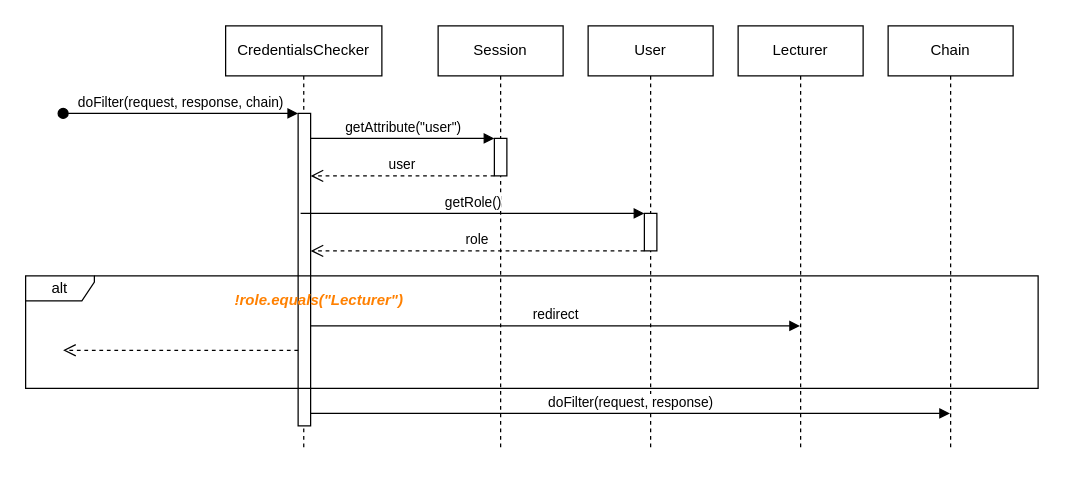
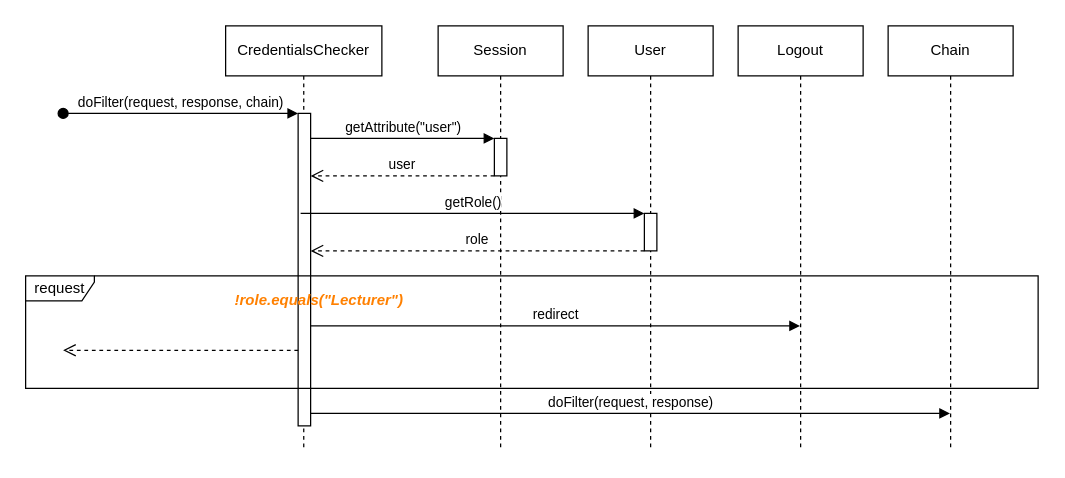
  <mxCell id="0" />
  <mxCell id="1" parent="0" />
  <mxCell id="2" value="CredentialsChecker" style="shape=umlLifeline;perimeter=lifelinePerimeter;whiteSpace=wrap;html=1;container=0;dropTarget=0;collapsible=0;recursiveResize=0;outlineConnect=0;portConstraint=eastwest;newEdgeStyle={&quot;edgeStyle&quot;:&quot;elbowEdgeStyle&quot;,&quot;elbow&quot;:&quot;vertical&quot;,&quot;curved&quot;:0,&quot;rounded&quot;:0};" vertex="1" parent="1"><mxGeometry x="180" y="20" width="125" height="340" as="geometry" /></mxCell>
  <mxCell id="3" value="doFilter(request, response, chain)" style="html=1;verticalAlign=bottom;startArrow=oval;endArrow=block;startSize=8;edgeStyle=elbowEdgeStyle;elbow=vertical;curved=0;rounded=0;" edge="1" parent="2" target="4"><mxGeometry relative="1" as="geometry"><mxPoint x="-130" y="70" as="sourcePoint" /><mxPoint x="45" y="70" as="targetPoint" /></mxGeometry></mxCell>
  <mxCell id="4" value="" style="html=1;points=[];perimeter=orthogonalPerimeter;outlineConnect=0;targetShapes=umlLifeline;portConstraint=eastwest;newEdgeStyle={&quot;edgeStyle&quot;:&quot;elbowEdgeStyle&quot;,&quot;elbow&quot;:&quot;vertical&quot;,&quot;curved&quot;:0,&quot;rounded&quot;:0};" vertex="1" parent="2"><mxGeometry x="58" y="70" width="10" height="250" as="geometry" /></mxCell>
  <mxCell id="5" value="Session" style="shape=umlLifeline;perimeter=lifelinePerimeter;whiteSpace=wrap;html=1;container=0;dropTarget=0;collapsible=0;recursiveResize=0;outlineConnect=0;portConstraint=eastwest;newEdgeStyle={&quot;edgeStyle&quot;:&quot;elbowEdgeStyle&quot;,&quot;elbow&quot;:&quot;vertical&quot;,&quot;curved&quot;:0,&quot;rounded&quot;:0};" vertex="1" parent="1"><mxGeometry x="350" y="20" width="100" height="340" as="geometry" /></mxCell>
  <mxCell id="6" value="" style="html=1;points=[];perimeter=orthogonalPerimeter;outlineConnect=0;targetShapes=umlLifeline;portConstraint=eastwest;newEdgeStyle={&quot;edgeStyle&quot;:&quot;elbowEdgeStyle&quot;,&quot;elbow&quot;:&quot;vertical&quot;,&quot;curved&quot;:0,&quot;rounded&quot;:0};" vertex="1" parent="5"><mxGeometry x="45" y="90" width="10" height="30" as="geometry" /></mxCell>
  <mxCell id="7" value="getAttribute(&quot;user&quot;)" style="html=1;verticalAlign=bottom;endArrow=block;edgeStyle=elbowEdgeStyle;elbow=vertical;curved=0;rounded=0;" edge="1" parent="5" target="6"><mxGeometry relative="1" as="geometry"><mxPoint x="-102" y="90" as="sourcePoint" /><Array as="points"><mxPoint x="-40" y="90" /><mxPoint x="-60" y="100" /><mxPoint x="-40" y="90" /></Array><mxPoint x="70" y="90" as="targetPoint" /></mxGeometry></mxCell>
  <mxCell id="8" value="user" style="html=1;verticalAlign=bottom;endArrow=open;dashed=1;endSize=8;edgeStyle=elbowEdgeStyle;elbow=vertical;curved=0;rounded=0;" edge="1" parent="5" source="6"><mxGeometry x="0.003" relative="1" as="geometry"><mxPoint x="-102" y="120" as="targetPoint" /><Array as="points"><mxPoint x="33" y="120" /><mxPoint x="-22" y="120" /></Array><mxPoint x="48" y="120" as="sourcePoint" /><mxPoint as="offset" /></mxGeometry></mxCell>
- <mxCell id="9" value="alt" style="shape=umlFrame;whiteSpace=wrap;html=1;pointerEvents=0;width=55;height=20;" vertex="1" parent="1"><mxGeometry x="20" y="220" width="810" height="90" as="geometry" /></mxCell>
+ <mxCell id="9" value="request" style="shape=umlFrame;whiteSpace=wrap;html=1;pointerEvents=0;width=55;height=20;" vertex="1" parent="1"><mxGeometry x="20" y="220" width="810" height="90" as="geometry" /></mxCell>
  <mxCell id="10" value="!role.equals(&quot;Lecturer&quot;)" style="text;html=1;align=center;verticalAlign=middle;whiteSpace=wrap;rounded=0;fontStyle=3;fontColor=#FF8000;" vertex="1" parent="1"><mxGeometry x="180" y="230" width="150" height="20" as="geometry" /></mxCell>
  <mxCell id="11" value="redirect" style="html=1;verticalAlign=bottom;endArrow=block;edgeStyle=elbowEdgeStyle;elbow=vertical;curved=0;rounded=0;" edge="1" parent="1" source="4" target="16"><mxGeometry relative="1" as="geometry"><mxPoint x="250" y="260" as="sourcePoint" /><Array as="points"><mxPoint x="312" y="260" /><mxPoint x="292" y="270" /><mxPoint x="312" y="260" /></Array><mxPoint x="397" y="260" as="targetPoint" /></mxGeometry></mxCell>
  <mxCell id="12" value="User" style="shape=umlLifeline;perimeter=lifelinePerimeter;whiteSpace=wrap;html=1;container=0;dropTarget=0;collapsible=0;recursiveResize=0;outlineConnect=0;portConstraint=eastwest;newEdgeStyle={&quot;edgeStyle&quot;:&quot;elbowEdgeStyle&quot;,&quot;elbow&quot;:&quot;vertical&quot;,&quot;curved&quot;:0,&quot;rounded&quot;:0};" vertex="1" parent="1"><mxGeometry x="470" y="20" width="100" height="340" as="geometry" /></mxCell>
  <mxCell id="13" value="" style="html=1;points=[];perimeter=orthogonalPerimeter;outlineConnect=0;targetShapes=umlLifeline;portConstraint=eastwest;newEdgeStyle={&quot;edgeStyle&quot;:&quot;elbowEdgeStyle&quot;,&quot;elbow&quot;:&quot;vertical&quot;,&quot;curved&quot;:0,&quot;rounded&quot;:0};" vertex="1" parent="12"><mxGeometry x="45" y="150" width="10" height="30" as="geometry" /></mxCell>
  <mxCell id="14" value="" style="html=1;verticalAlign=bottom;endArrow=open;dashed=1;endSize=8;edgeStyle=elbowEdgeStyle;elbow=vertical;curved=0;rounded=0;" edge="1" parent="1" source="4"><mxGeometry x="0.003" relative="1" as="geometry"><mxPoint x="50" y="280" as="targetPoint" /><Array as="points"><mxPoint x="225" y="279.5" /><mxPoint x="170" y="279.5" /></Array><mxPoint x="237" y="279.5" as="sourcePoint" /><mxPoint as="offset" /></mxGeometry></mxCell>
  <mxCell id="15" value="doFilter(request, response)" style="html=1;verticalAlign=bottom;endArrow=block;edgeStyle=elbowEdgeStyle;elbow=vertical;curved=0;rounded=0;" edge="1" parent="1" source="4" target="19"><mxGeometry relative="1" as="geometry"><mxPoint x="250" y="330" as="sourcePoint" /><Array as="points"><mxPoint x="312" y="330" /><mxPoint x="292" y="340" /><mxPoint x="312" y="330" /></Array><mxPoint x="397" y="330" as="targetPoint" /></mxGeometry></mxCell>
- <mxCell id="16" value="Lecturer" style="shape=umlLifeline;perimeter=lifelinePerimeter;whiteSpace=wrap;html=1;container=0;dropTarget=0;collapsible=0;recursiveResize=0;outlineConnect=0;portConstraint=eastwest;newEdgeStyle={&quot;edgeStyle&quot;:&quot;elbowEdgeStyle&quot;,&quot;elbow&quot;:&quot;vertical&quot;,&quot;curved&quot;:0,&quot;rounded&quot;:0};" vertex="1" parent="1"><mxGeometry x="590" y="20" width="100" height="340" as="geometry" /></mxCell>
+ <mxCell id="16" value="Logout" style="shape=umlLifeline;perimeter=lifelinePerimeter;whiteSpace=wrap;html=1;container=0;dropTarget=0;collapsible=0;recursiveResize=0;outlineConnect=0;portConstraint=eastwest;newEdgeStyle={&quot;edgeStyle&quot;:&quot;elbowEdgeStyle&quot;,&quot;elbow&quot;:&quot;vertical&quot;,&quot;curved&quot;:0,&quot;rounded&quot;:0};" vertex="1" parent="1"><mxGeometry x="590" y="20" width="100" height="340" as="geometry" /></mxCell>
  <mxCell id="17" value="getRole()" style="html=1;verticalAlign=bottom;endArrow=block;edgeStyle=elbowEdgeStyle;elbow=vertical;curved=0;rounded=0;" edge="1" parent="1" target="13"><mxGeometry relative="1" as="geometry"><mxPoint x="240" y="170" as="sourcePoint" /><Array as="points"><mxPoint x="312" y="170" /><mxPoint x="292" y="180" /><mxPoint x="312" y="170" /></Array><mxPoint x="397" y="170" as="targetPoint" /></mxGeometry></mxCell>
  <mxCell id="18" value="role" style="html=1;verticalAlign=bottom;endArrow=open;dashed=1;endSize=8;edgeStyle=elbowEdgeStyle;elbow=vertical;curved=0;rounded=0;" edge="1" parent="1" source="13" target="4"><mxGeometry x="0.003" relative="1" as="geometry"><mxPoint x="370" y="200" as="targetPoint" /><Array as="points"><mxPoint x="505" y="200" /><mxPoint x="450" y="200" /></Array><mxPoint x="517" y="200" as="sourcePoint" /><mxPoint as="offset" /></mxGeometry></mxCell>
  <mxCell id="19" value="Chain" style="shape=umlLifeline;perimeter=lifelinePerimeter;whiteSpace=wrap;html=1;container=0;dropTarget=0;collapsible=0;recursiveResize=0;outlineConnect=0;portConstraint=eastwest;newEdgeStyle={&quot;edgeStyle&quot;:&quot;elbowEdgeStyle&quot;,&quot;elbow&quot;:&quot;vertical&quot;,&quot;curved&quot;:0,&quot;rounded&quot;:0};" vertex="1" parent="1"><mxGeometry x="710" y="20" width="100" height="340" as="geometry" /></mxCell>
